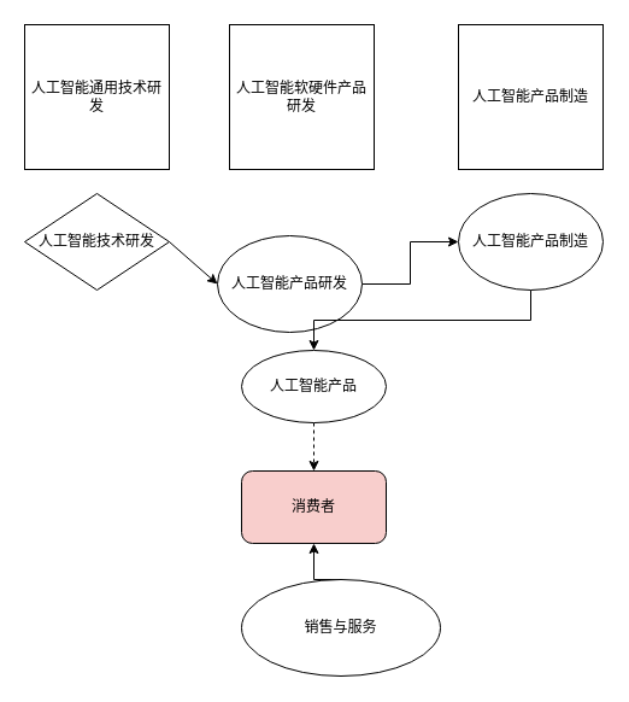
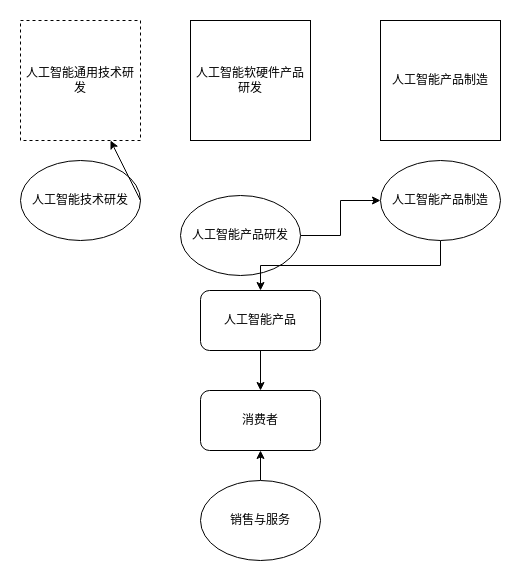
  <mxCell id="0" />
  <mxCell id="1" parent="0" />
- <mxCell id="2" value="人工智能技术研发" style="rhombus;whiteSpace=wrap;html=1;" vertex="1" parent="1"><mxGeometry x="20" y="160" width="120" height="80" as="geometry" /></mxCell>
- <mxCell id="3" value="人工智能通用技术研发" style="whiteSpace=wrap;html=1;aspect=fixed;align=center;" vertex="1" parent="1"><mxGeometry x="20" y="20" width="120" height="120" as="geometry" /></mxCell>
+ <mxCell id="2" value="人工智能技术研发" style="ellipse;whiteSpace=wrap;html=1;" vertex="1" parent="1"><mxGeometry x="20" y="160" width="120" height="80" as="geometry" /></mxCell>
+ <mxCell id="3" value="人工智能通用技术研发" style="whiteSpace=wrap;html=1;aspect=fixed;align=center;dashed=1;" vertex="1" parent="1"><mxGeometry x="20" y="20" width="120" height="120" as="geometry" /></mxCell>
  <mxCell id="4" style="edgeStyle=orthogonalEdgeStyle;rounded=0;orthogonalLoop=1;jettySize=auto;html=1;exitX=1;exitY=0.5;exitDx=0;exitDy=0;entryX=0;entryY=0.5;entryDx=0;entryDy=0;" edge="1" parent="1" source="5" target="8"><mxGeometry relative="1" as="geometry" /></mxCell>
  <mxCell id="5" value="人工智能产品研发" style="ellipse;whiteSpace=wrap;html=1;" vertex="1" parent="1"><mxGeometry x="180" y="195" width="120" height="80" as="geometry" /></mxCell>
  <mxCell id="6" value="人工智能软硬件产品研发" style="whiteSpace=wrap;html=1;aspect=fixed;align=center;" vertex="1" parent="1"><mxGeometry x="190" y="20" width="120" height="120" as="geometry" /></mxCell>
  <mxCell id="7" style="edgeStyle=orthogonalEdgeStyle;rounded=0;orthogonalLoop=1;jettySize=auto;html=1;exitX=0.5;exitY=1;exitDx=0;exitDy=0;entryX=0.5;entryY=0;entryDx=0;entryDy=0;" edge="1" parent="1" source="8" target="11"><mxGeometry relative="1" as="geometry" /></mxCell>
  <mxCell id="8" value="人工智能产品制造" style="ellipse;whiteSpace=wrap;html=1;" vertex="1" parent="1"><mxGeometry x="380" y="160" width="120" height="80" as="geometry" /></mxCell>
  <mxCell id="9" value="人工智能产品制造" style="whiteSpace=wrap;html=1;aspect=fixed;align=center;" vertex="1" parent="1"><mxGeometry x="380" y="20" width="120" height="120" as="geometry" /></mxCell>
- <mxCell id="10" style="edgeStyle=orthogonalEdgeStyle;rounded=0;orthogonalLoop=1;jettySize=auto;html=1;exitX=0.5;exitY=1;exitDx=0;exitDy=0;entryX=0.5;entryY=0;entryDx=0;entryDy=0;dashed=1;" edge="1" parent="1" source="11" target="14"><mxGeometry relative="1" as="geometry" /></mxCell>
- <mxCell id="11" value="人工智能产品" style="ellipse;whiteSpace=wrap;html=1;" vertex="1" parent="1"><mxGeometry x="200" y="290" width="120" height="60" as="geometry" /></mxCell>
+ <mxCell id="10" style="edgeStyle=orthogonalEdgeStyle;rounded=0;orthogonalLoop=1;jettySize=auto;html=1;exitX=0.5;exitY=1;exitDx=0;exitDy=0;entryX=0.5;entryY=0;entryDx=0;entryDy=0;" edge="1" parent="1" source="11" target="14"><mxGeometry relative="1" as="geometry" /></mxCell>
+ <mxCell id="11" value="人工智能产品" style="rounded=1;whiteSpace=wrap;html=1;" vertex="1" parent="1"><mxGeometry x="200" y="290" width="120" height="60" as="geometry" /></mxCell>
  <mxCell id="12" style="edgeStyle=orthogonalEdgeStyle;rounded=0;orthogonalLoop=1;jettySize=auto;html=1;exitX=0.5;exitY=0;exitDx=0;exitDy=0;entryX=0.5;entryY=1;entryDx=0;entryDy=0;" edge="1" parent="1" source="13" target="14"><mxGeometry relative="1" as="geometry" /></mxCell>
- <mxCell id="13" value="销售与服务" style="ellipse;whiteSpace=wrap;html=1;" vertex="1" parent="1"><mxGeometry x="200" y="480" width="165" height="80" as="geometry" /></mxCell>
- <mxCell id="14" value="消费者" style="rounded=1;whiteSpace=wrap;html=1;fillColor=#f8cecc;" vertex="1" parent="1"><mxGeometry x="200" y="390" width="120" height="60" as="geometry" /></mxCell>
- <mxCell id="15" value="" style="endArrow=classic;html=1;rounded=0;exitX=1;exitY=0.5;exitDx=0;exitDy=0;entryX=0;entryY=0.5;entryDx=0;entryDy=0;" edge="1" parent="1" source="2" target="5"><mxGeometry width="50" height="50" relative="1" as="geometry"><mxPoint x="360" y="280" as="sourcePoint" /><mxPoint x="410" y="230" as="targetPoint" /></mxGeometry></mxCell>
+ <mxCell id="13" value="销售与服务" style="ellipse;whiteSpace=wrap;html=1;" vertex="1" parent="1"><mxGeometry x="200" y="480" width="120" height="80" as="geometry" /></mxCell>
+ <mxCell id="14" value="消费者" style="rounded=1;whiteSpace=wrap;html=1;" vertex="1" parent="1"><mxGeometry x="200" y="390" width="120" height="60" as="geometry" /></mxCell>
+ <mxCell id="15" value="" style="endArrow=classic;html=1;rounded=0;exitX=1;exitY=0.5;exitDx=0;exitDy=0;" edge="1" parent="1" source="2" target="3"><mxGeometry width="50" height="50" relative="1" as="geometry"><mxPoint x="360" y="280" as="sourcePoint" /><mxPoint x="410" y="230" as="targetPoint" /></mxGeometry></mxCell>
